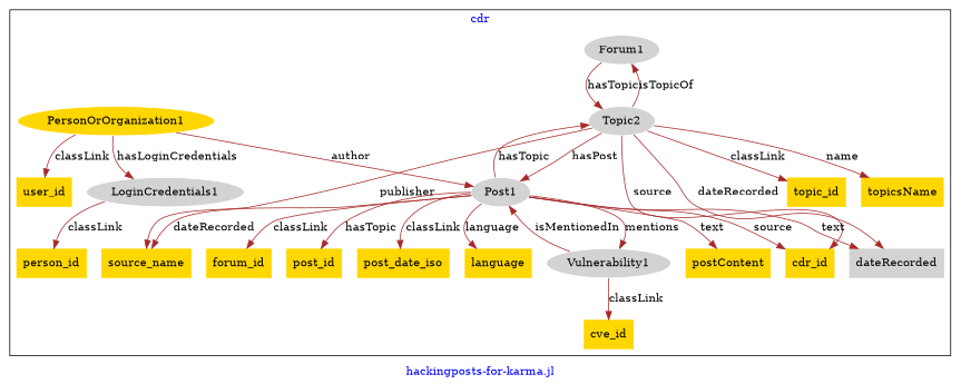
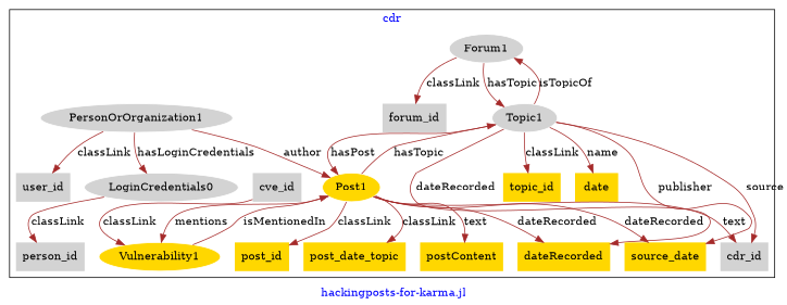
  digraph {
    fontcolor=blue
    label="hackingposts-for-karma.jl"
    remincross=true
    node [fillcolor=gold style=filled shape=plaintext]
    edge [color=brown fontcolor=black]
    n1 [color=white fillcolor=lightgray label=Forum1 shape=""]
-   n2 [label=forum_id]
-   n3 [color=white fillcolor=lightgray label=Topic2 shape=""]
-   n4 [color=white fillcolor=lightgray label=LoginCredentials1 shape=""]
-   n5 [label=person_id]
-   n6 [color=white label=PersonOrOrganization1 shape=""]
-   n7 [label=user_id]
-   n8 [color=white fillcolor=lightgray label=Post1 shape=""]
+   n2 [fillcolor=lightgray label=forum_id]
+   n3 [color=white fillcolor=lightgray label=Topic1 shape=""]
+   n4 [color=white fillcolor=lightgray label=LoginCredentials0 shape=""]
+   n5 [fillcolor=lightgray label=person_id]
+   n6 [color=white fillcolor=lightgray label=PersonOrOrganization1 shape=""]
+   n7 [fillcolor=lightgray label=user_id]
+   n8 [color=white label=Post1 shape=""]
    n9 [label=post_id]
-   n10 [label=post_date_iso]
-   n11 [label=language]
+   n10 [label=post_date_topic]
    n12 [label=postContent]
    n13 [label=topic_id]
-   n14 [label=topicsName]
-   n15 [color=white fillcolor=lightgray label=Vulnerability1 shape=""]
-   n16 [label=cve_id]
-   n17 [fillcolor=lightgray label=dateRecorded]
-   n18 [label=source_name]
-   n19 [label=cdr_id]
+   n14 [label=date]
+   n15 [color=white label=Vulnerability1 shape=""]
+   n16 [fillcolor=lightgray label=cve_id]
+   n17 [label=dateRecorded]
+   n18 [label=source_date]
+   n19 [fillcolor=lightgray label=cdr_id]
    subgraph cluster_1 {
      label=cdr
      n1
      n2
      n3
      n4
      n5
      n6
      n7
      n8
      n9
      n10
-     n11
      n12
      n13
      n14
      n15
      n16
      n17
      n18
      n19
    }
-   n8 -> n2 [label=classLink]
+   n1 -> n2 [label=classLink]
    n1 -> n3 [label=hasTopic]
    n3 -> n1 [label=isTopicOf]
    n3 -> n8 [label=hasPost]
    n3 -> n13 [label=classLink]
    n3 -> n14 [label=name]
    n3 -> n17 [label=dateRecorded]
    n3 -> n18 [label=publisher]
    n3 -> n19 [label=source]
    n4 -> n5 [label=classLink]
    n6 -> n4 [label=hasLoginCredentials]
    n6 -> n7 [label=classLink]
    n6 -> n8 [label=author]
    n8 -> n3 [label=hasTopic]
-   n8 -> n9 [label=hasTopic]
+   n8 -> n9 [label=classLink]
    n8 -> n10 [label=classLink]
-   n8 -> n11 [label=language]
    n8 -> n12 [label=text]
    n8 -> n15 [label=mentions]
-   n8 -> n17 [label=text]
+   n8 -> n17 [label=dateRecorded]
    n8 -> n18 [label=dateRecorded]
-   n8 -> n19 [label=source]
+   n8 -> n19 [label=text]
    n15 -> n8 [label=isMentionedIn]
-   n15 -> n16 [label=classLink]
+   n16 -> n15 [label=classLink]
  }
